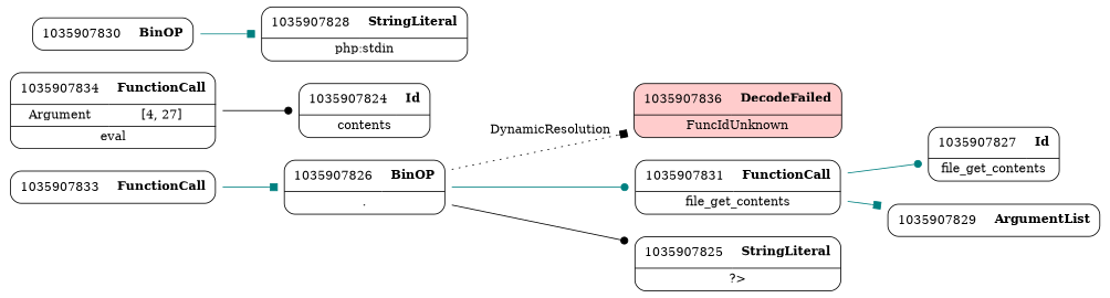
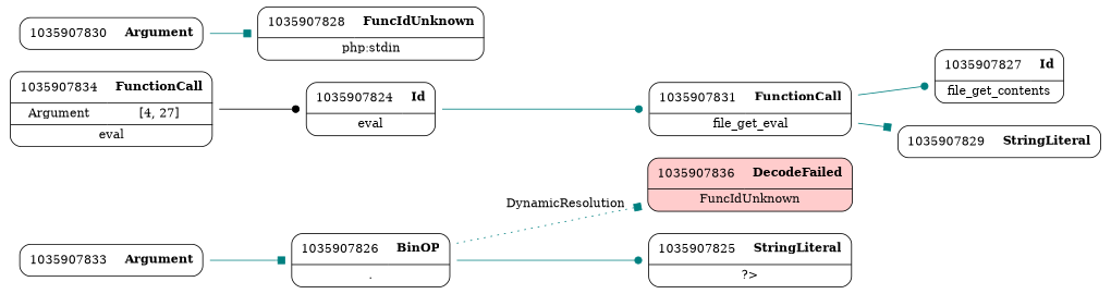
  digraph {
    rankdir=LR
    node [shape=none]
    edge [arrowhead=dot color=teal weight=2]
    n1 [label=<<TABLE border='1' cellspacing='0' cellpadding='10' style='rounded' bgcolor='#FFCCCC' ><TR><TD border='0'>1035907836</TD><TD border='0'><B>DecodeFailed</B></TD></TR><HR/><TR><TD border='0' cellpadding='5' colspan='2'>FuncIdUnknown</TD></TR></TABLE>>]
    n2 [label=<<TABLE border='1' cellspacing='0' cellpadding='10' style='rounded' ><TR><TD border='0'>1035907834</TD><TD border='0'><B>FunctionCall</B></TD></TR><HR/><TR><TD border='0' cellpadding='5'>Argument</TD><TD border='0' cellpadding='5'>[4, 27]</TD></TR><HR/><TR><TD border='0' cellpadding='5' colspan='2'>eval</TD></TR></TABLE>>]
-   n3 [label=<<TABLE border='1' cellspacing='0' cellpadding='10' style='rounded' ><TR><TD border='0'>1035907824</TD><TD border='0'><B>Id</B></TD></TR><HR/><TR><TD border='0' cellpadding='5' colspan='2'>contents</TD></TR></TABLE>>]
-   n4 [label=<<TABLE border='1' cellspacing='0' cellpadding='10' style='rounded' ><TR><TD border='0'>1035907833</TD><TD border='0'><B>FunctionCall</B></TD></TR></TABLE>>]
+   n3 [label=<<TABLE border='1' cellspacing='0' cellpadding='10' style='rounded' ><TR><TD border='0'>1035907824</TD><TD border='0'><B>Id</B></TD></TR><HR/><TR><TD border='0' cellpadding='5' colspan='2'>eval</TD></TR></TABLE>>]
+   n4 [label=<<TABLE border='1' cellspacing='0' cellpadding='10' style='rounded' ><TR><TD border='0'>1035907833</TD><TD border='0'><B>Argument</B></TD></TR></TABLE>>]
    n5 [label=<<TABLE border='1' cellspacing='0' cellpadding='10' style='rounded' ><TR><TD border='0'>1035907826</TD><TD border='0'><B>BinOP</B></TD></TR><HR/><TR><TD border='0' cellpadding='5' colspan='2'>.</TD></TR></TABLE>>]
-   n6 [label=<<TABLE border='1' cellspacing='0' cellpadding='10' style='rounded' ><TR><TD border='0'>1035907831</TD><TD border='0'><B>FunctionCall</B></TD></TR><HR/><TR><TD border='0' cellpadding='5' colspan='2'>file_get_contents</TD></TR></TABLE>>]
+   n6 [label=<<TABLE border='1' cellspacing='0' cellpadding='10' style='rounded' ><TR><TD border='0'>1035907831</TD><TD border='0'><B>FunctionCall</B></TD></TR><HR/><TR><TD border='0' cellpadding='5' colspan='2'>file_get_eval</TD></TR></TABLE>>]
    n7 [label=<<TABLE border='1' cellspacing='0' cellpadding='10' style='rounded' ><TR><TD border='0'>1035907825</TD><TD border='0'><B>StringLiteral</B></TD></TR><HR/><TR><TD border='0' cellpadding='5' colspan='2'>?&gt;</TD></TR></TABLE>>]
    n8 [label=<<TABLE border='1' cellspacing='0' cellpadding='10' style='rounded' ><TR><TD border='0'>1035907827</TD><TD border='0'><B>Id</B></TD></TR><HR/><TR><TD border='0' cellpadding='5' colspan='2'>file_get_contents</TD></TR></TABLE>>]
-   n9 [label=<<TABLE border='1' cellspacing='0' cellpadding='10' style='rounded' ><TR><TD border='0'>1035907829</TD><TD border='0'><B>ArgumentList</B></TD></TR></TABLE>>]
-   n10 [label=<<TABLE border='1' cellspacing='0' cellpadding='10' style='rounded' ><TR><TD border='0'>1035907830</TD><TD border='0'><B>BinOP</B></TD></TR></TABLE>>]
-   n11 [label=<<TABLE border='1' cellspacing='0' cellpadding='10' style='rounded' ><TR><TD border='0'>1035907828</TD><TD border='0'><B>StringLiteral</B></TD></TR><HR/><TR><TD border='0' cellpadding='5' colspan='2'>php:stdin</TD></TR></TABLE>>]
+   n9 [label=<<TABLE border='1' cellspacing='0' cellpadding='10' style='rounded' ><TR><TD border='0'>1035907829</TD><TD border='0'><B>StringLiteral</B></TD></TR></TABLE>>]
+   n10 [label=<<TABLE border='1' cellspacing='0' cellpadding='10' style='rounded' ><TR><TD border='0'>1035907830</TD><TD border='0'><B>Argument</B></TD></TR></TABLE>>]
+   n11 [label=<<TABLE border='1' cellspacing='0' cellpadding='10' style='rounded' ><TR><TD border='0'>1035907828</TD><TD border='0'><B>FuncIdUnknown</B></TD></TR><HR/><TR><TD border='0' cellpadding='5' colspan='2'>php:stdin</TD></TR></TABLE>>]
    n2 -> n3 [color=black]
    n4 -> n5 [arrowhead=box]
-   n5 -> n1 [arrowhead=box color=black label=DynamicResolution style=dotted weight=""]
-   n5 -> n6
-   n5 -> n7 [color=black]
+   n5 -> n1 [arrowhead=box label=DynamicResolution style=dotted weight=""]
+   n3 -> n6
+   n5 -> n7
    n6 -> n8
    n6 -> n9 [arrowhead=box]
    n10 -> n11 [arrowhead=box]
  }
